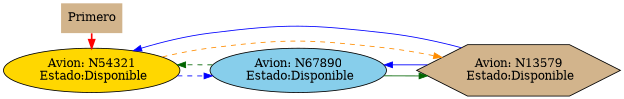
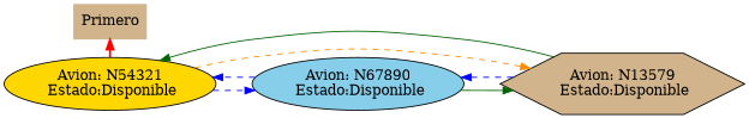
  digraph {
    rankdir=LR
    node [fillcolor=tan shape=ellipse style=filled]
    edge [color=darkgreen constraint=false style=dashed]
    n1 [label=Primero shape=plaintext]
    n2 [fillcolor=gold label="Avion: N54321\n Estado:Disponible"]
    n3 [label="Avion: N13579\n Estado:Disponible" shape=hexagon]
    n4 [fillcolor=skyblue label="Avion: N67890\n Estado:Disponible"]
-   n1 -> n2 [color=red style=bold]
+   n2 -> n1 [color=red style=bold]
    n2 -> n3 [color=darkorange]
    n2 -> n4 [color=blue constraint=""]
-   n3 -> n2 [color=blue style=solid]
-   n3 -> n4 [color=blue style=solid]
-   n4 -> n2
+   n3 -> n2 [style=solid]
+   n3 -> n4 [color=blue]
+   n4 -> n2 [color=blue]
    n4 -> n3 [style=solid constraint=""]
  }
